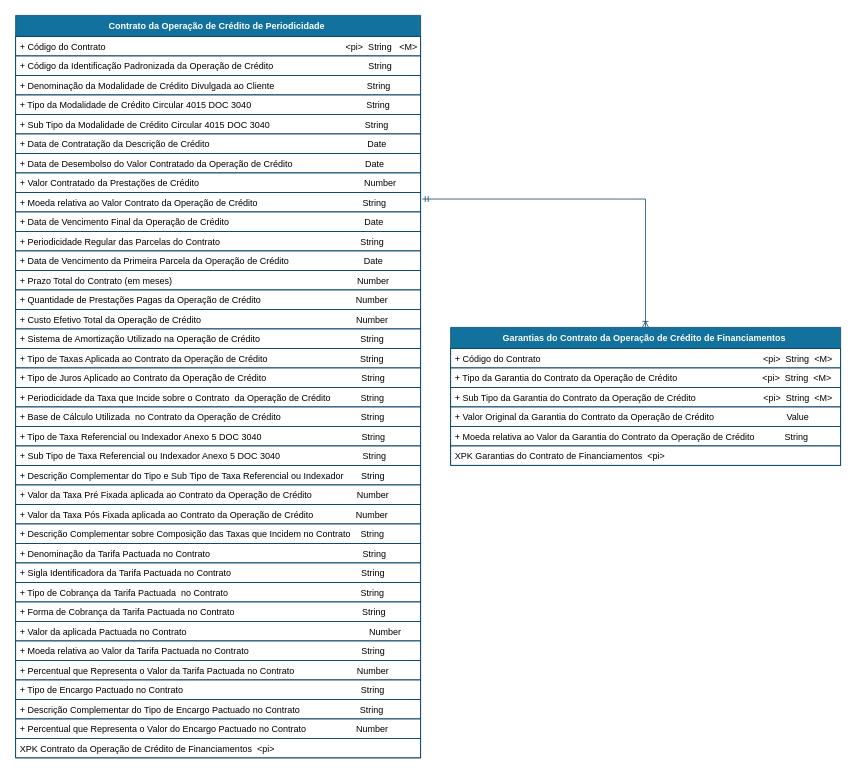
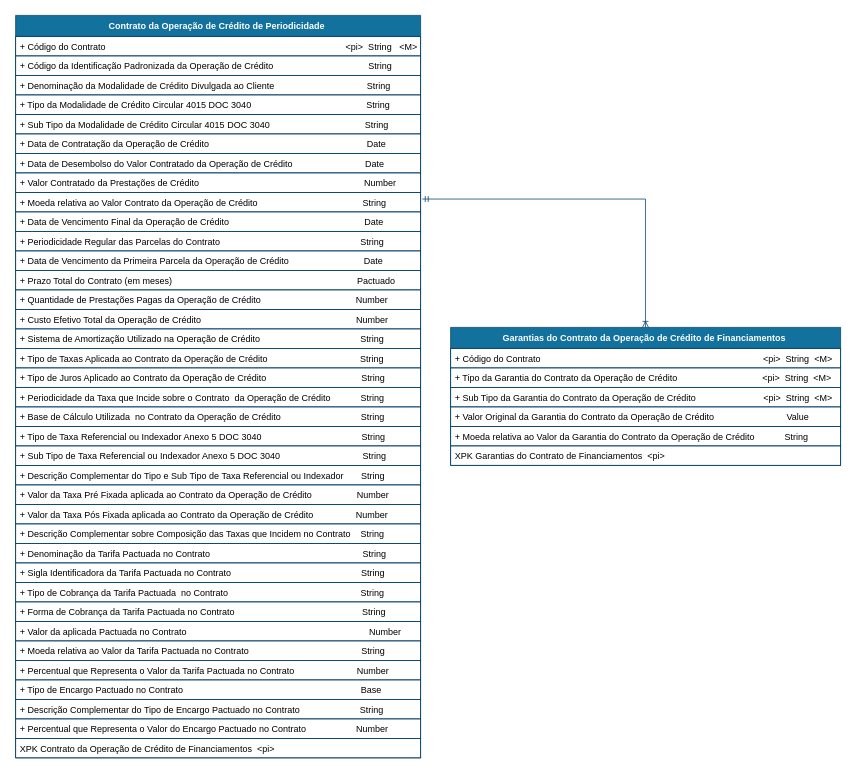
  <mxCell id="0" />
  <mxCell id="1" parent="0" />
  <mxCell id="2" value="" style="edgeStyle=orthogonalEdgeStyle;rounded=0;orthogonalLoop=1;jettySize=auto;html=1;startArrow=ERmandOne;startFill=0;endArrow=ERoneToMany;endFill=0;strokeColor=#003F66;exitX=1.004;exitY=0.342;exitDx=0;exitDy=0;exitPerimeter=0;" parent="1" source="19" edge="1"><mxGeometry relative="1" as="geometry"><Array as="points"><mxPoint x="860" y="265" /></Array><mxPoint x="859.7" y="336" as="sourcePoint" /><mxPoint x="859.8" y="436" as="targetPoint" /></mxGeometry></mxCell>
  <mxCell id="3" value="Garantias do Contrato da Operação de Crédito de Financiamentos " style="swimlane;fontStyle=1;childLayout=stackLayout;horizontal=1;startSize=28;horizontalStack=0;resizeParent=1;resizeParentMax=0;resizeLast=0;collapsible=1;marginBottom=0;rounded=0;shadow=0;comic=0;sketch=0;align=center;html=0;autosize=1;fillColor=#13719E;strokeColor=#003F66;fontColor=#FFFFFF;" parent="1" vertex="1"><mxGeometry x="600" y="436" width="520" height="184" as="geometry" /></mxCell>
  <mxCell id="4" value="+ Código do Contrato                                                                                         &lt;pi&gt;  String  &lt;M&gt;" style="text;fillColor=none;align=left;verticalAlign=top;spacingLeft=4;spacingRight=4;overflow=hidden;rotatable=0;points=[[0,0.5],[1,0.5]];portConstraint=eastwest;strokeColor=#003F66;" parent="3" vertex="1"><mxGeometry y="28" width="520" height="26" as="geometry" /></mxCell>
  <mxCell id="5" value="+ Tipo da Garantia do Contrato da Operação de Crédito                                  &lt;pi&gt;  String  &lt;M&gt;" style="text;fillColor=none;align=left;verticalAlign=top;spacingLeft=4;spacingRight=4;overflow=hidden;rotatable=0;points=[[0,0.5],[1,0.5]];portConstraint=eastwest;strokeColor=#003F66;" parent="3" vertex="1"><mxGeometry y="54" width="520" height="26" as="geometry" /></mxCell>
  <mxCell id="6" value="+ Sub Tipo da Garantia do Contrato da Operação de Crédito                           &lt;pi&gt;  String  &lt;M&gt;" style="text;fillColor=none;align=left;verticalAlign=top;spacingLeft=4;spacingRight=4;overflow=hidden;rotatable=0;points=[[0,0.5],[1,0.5]];portConstraint=eastwest;strokeColor=#003F66;" parent="3" vertex="1"><mxGeometry y="80" width="520" height="26" as="geometry" /></mxCell>
  <mxCell id="7" value="+ Valor Original da Garantia do Contrato da Operação de Crédito                             Value" style="text;fillColor=none;align=left;verticalAlign=top;spacingLeft=4;spacingRight=4;overflow=hidden;rotatable=0;points=[[0,0.5],[1,0.5]];portConstraint=eastwest;strokeColor=#003F66;" parent="3" vertex="1"><mxGeometry y="106" width="520" height="26" as="geometry" /></mxCell>
  <mxCell id="8" value="+ Moeda relativa ao Valor da Garantia do Contrato da Operação de Crédito            String" style="text;fillColor=none;align=left;verticalAlign=top;spacingLeft=4;spacingRight=4;overflow=hidden;rotatable=0;points=[[0,0.5],[1,0.5]];portConstraint=eastwest;strokeColor=#003F66;" parent="3" vertex="1"><mxGeometry y="132" width="520" height="26" as="geometry" /></mxCell>
  <mxCell id="9" value="XPK Garantias do Contrato de Financiamentos  &lt;pi&gt;" style="text;fillColor=none;align=left;verticalAlign=top;spacingLeft=4;spacingRight=4;overflow=hidden;rotatable=0;points=[[0,0.5],[1,0.5]];portConstraint=eastwest;strokeColor=#003F66;" parent="3" vertex="1"><mxGeometry y="158" width="520" height="26" as="geometry" /></mxCell>
  <mxCell id="10" value="Contrato da Operação de Crédito de Periodicidade " style="swimlane;fontStyle=1;childLayout=stackLayout;horizontal=1;startSize=28;horizontalStack=0;resizeParent=1;resizeParentMax=0;resizeLast=0;collapsible=1;marginBottom=0;rounded=0;shadow=0;comic=0;sketch=0;align=center;html=0;autosize=1;fillColor=#13719E;strokeColor=#003F66;fontColor=#FFFFFF;" parent="1" vertex="1"><mxGeometry x="20" y="20" width="540" height="990" as="geometry" /></mxCell>
  <mxCell id="11" value="+ Código do Contrato                                                                                                &lt;pi&gt;  String   &lt;M&gt;" style="text;fillColor=none;align=left;verticalAlign=top;spacingLeft=4;spacingRight=4;overflow=hidden;rotatable=0;points=[[0,0.5],[1,0.5]];portConstraint=eastwest;strokeColor=#003F66;" parent="10" vertex="1"><mxGeometry y="28" width="540" height="26" as="geometry" /></mxCell>
  <mxCell id="12" value="+ Código da Identificação Padronizada da Operação de Crédito                                      String      " style="text;fillColor=none;align=left;verticalAlign=top;spacingLeft=4;spacingRight=4;overflow=hidden;rotatable=0;points=[[0,0.5],[1,0.5]];portConstraint=eastwest;strokeColor=#003F66;" parent="10" vertex="1"><mxGeometry y="54" width="540" height="26" as="geometry" /></mxCell>
  <mxCell id="13" value="+ Denominação da Modalidade de Crédito Divulgada ao Cliente                                     String" style="text;fillColor=none;align=left;verticalAlign=top;spacingLeft=4;spacingRight=4;overflow=hidden;rotatable=0;points=[[0,0.5],[1,0.5]];portConstraint=eastwest;strokeColor=#003F66;" parent="10" vertex="1"><mxGeometry y="80" width="540" height="26" as="geometry" /></mxCell>
  <mxCell id="14" value="+ Tipo da Modalidade de Crédito Circular 4015 DOC 3040                                              String" style="text;fillColor=none;align=left;verticalAlign=top;spacingLeft=4;spacingRight=4;overflow=hidden;rotatable=0;points=[[0,0.5],[1,0.5]];portConstraint=eastwest;strokeColor=#003F66;" parent="10" vertex="1"><mxGeometry y="106" width="540" height="26" as="geometry" /></mxCell>
  <mxCell id="15" value="+ Sub Tipo da Modalidade de Crédito Circular 4015 DOC 3040                                      String" style="text;fillColor=none;align=left;verticalAlign=top;spacingLeft=4;spacingRight=4;overflow=hidden;rotatable=0;points=[[0,0.5],[1,0.5]];portConstraint=eastwest;strokeColor=#003F66;" parent="10" vertex="1"><mxGeometry y="132" width="540" height="26" as="geometry" /></mxCell>
- <mxCell id="16" value="+ Data de Contratação da Descrição de Crédito                                                               Date" style="text;fillColor=none;align=left;verticalAlign=top;spacingLeft=4;spacingRight=4;overflow=hidden;rotatable=0;points=[[0,0.5],[1,0.5]];portConstraint=eastwest;strokeColor=#003F66;" parent="10" vertex="1"><mxGeometry y="158" width="540" height="26" as="geometry" /></mxCell>
+ <mxCell id="16" value="+ Data de Contratação da Operação de Crédito                                                               Date" style="text;fillColor=none;align=left;verticalAlign=top;spacingLeft=4;spacingRight=4;overflow=hidden;rotatable=0;points=[[0,0.5],[1,0.5]];portConstraint=eastwest;strokeColor=#003F66;" parent="10" vertex="1"><mxGeometry y="158" width="540" height="26" as="geometry" /></mxCell>
  <mxCell id="17" value="+ Data de Desembolso do Valor Contratado da Operação de Crédito                             Date" style="text;fillColor=none;align=left;verticalAlign=top;spacingLeft=4;spacingRight=4;overflow=hidden;rotatable=0;points=[[0,0.5],[1,0.5]];portConstraint=eastwest;strokeColor=#003F66;" parent="10" vertex="1"><mxGeometry y="184" width="540" height="26" as="geometry" /></mxCell>
  <mxCell id="18" value="+ Valor Contratado da Prestações de Crédito                                                                  Number" style="text;fillColor=none;align=left;verticalAlign=top;spacingLeft=4;spacingRight=4;overflow=hidden;rotatable=0;points=[[0,0.5],[1,0.5]];portConstraint=eastwest;strokeColor=#003F66;" parent="10" vertex="1"><mxGeometry y="210" width="540" height="26" as="geometry" /></mxCell>
  <mxCell id="19" value="+ Moeda relativa ao Valor Contrato da Operação de Crédito                                          String" style="text;fillColor=none;align=left;verticalAlign=top;spacingLeft=4;spacingRight=4;overflow=hidden;rotatable=0;points=[[0,0.5],[1,0.5]];portConstraint=eastwest;strokeColor=#003F66;" parent="10" vertex="1"><mxGeometry y="236" width="540" height="26" as="geometry" /></mxCell>
  <mxCell id="20" value="+ Data de Vencimento Final da Operação de Crédito                                                      Date" style="text;fillColor=none;align=left;verticalAlign=top;spacingLeft=4;spacingRight=4;overflow=hidden;rotatable=0;points=[[0,0.5],[1,0.5]];portConstraint=eastwest;strokeColor=#003F66;" parent="10" vertex="1"><mxGeometry y="262" width="540" height="26" as="geometry" /></mxCell>
  <mxCell id="21" value="+ Periodicidade Regular das Parcelas do Contrato                                                        String" style="text;fillColor=none;align=left;verticalAlign=top;spacingLeft=4;spacingRight=4;overflow=hidden;rotatable=0;points=[[0,0.5],[1,0.5]];portConstraint=eastwest;strokeColor=#003F66;" parent="10" vertex="1"><mxGeometry y="288" width="540" height="26" as="geometry" /></mxCell>
  <mxCell id="22" value="+ Data de Vencimento da Primeira Parcela da Operação de Crédito                              Date" style="text;fillColor=none;align=left;verticalAlign=top;spacingLeft=4;spacingRight=4;overflow=hidden;rotatable=0;points=[[0,0.5],[1,0.5]];portConstraint=eastwest;strokeColor=#003F66;" parent="10" vertex="1"><mxGeometry y="314" width="540" height="26" as="geometry" /></mxCell>
- <mxCell id="23" value="+ Prazo Total do Contrato (em meses)                                                                          Number  " style="text;fillColor=none;align=left;verticalAlign=top;spacingLeft=4;spacingRight=4;overflow=hidden;rotatable=0;points=[[0,0.5],[1,0.5]];portConstraint=eastwest;strokeColor=#003F66;" parent="10" vertex="1"><mxGeometry y="340" width="540" height="26" as="geometry" /></mxCell>
+ <mxCell id="23" value="+ Prazo Total do Contrato (em meses)                                                                          Pactuado  " style="text;fillColor=none;align=left;verticalAlign=top;spacingLeft=4;spacingRight=4;overflow=hidden;rotatable=0;points=[[0,0.5],[1,0.5]];portConstraint=eastwest;strokeColor=#003F66;" parent="10" vertex="1"><mxGeometry y="340" width="540" height="26" as="geometry" /></mxCell>
  <mxCell id="24" value="+ Quantidade de Prestações Pagas da Operação de Crédito                                      Number  " style="text;fillColor=none;align=left;verticalAlign=top;spacingLeft=4;spacingRight=4;overflow=hidden;rotatable=0;points=[[0,0.5],[1,0.5]];portConstraint=eastwest;strokeColor=#003F66;" parent="10" vertex="1"><mxGeometry y="366" width="540" height="26" as="geometry" /></mxCell>
  <mxCell id="25" value="+ Custo Efetivo Total da Operação de Crédito                                                              Number" style="text;fillColor=none;align=left;verticalAlign=top;spacingLeft=4;spacingRight=4;overflow=hidden;rotatable=0;points=[[0,0.5],[1,0.5]];portConstraint=eastwest;strokeColor=#003F66;" parent="10" vertex="1"><mxGeometry y="392" width="540" height="26" as="geometry" /></mxCell>
  <mxCell id="26" value="+ Sistema de Amortização Utilizado na Operação de Crédito                                        String" style="text;fillColor=none;align=left;verticalAlign=top;spacingLeft=4;spacingRight=4;overflow=hidden;rotatable=0;points=[[0,0.5],[1,0.5]];portConstraint=eastwest;strokeColor=#003F66;" parent="10" vertex="1"><mxGeometry y="418" width="540" height="26" as="geometry" /></mxCell>
  <mxCell id="27" value="+ Tipo de Taxas Aplicada ao Contrato da Operação de Crédito                                     String" style="text;fillColor=none;align=left;verticalAlign=top;spacingLeft=4;spacingRight=4;overflow=hidden;rotatable=0;points=[[0,0.5],[1,0.5]];portConstraint=eastwest;strokeColor=#003F66;" parent="10" vertex="1"><mxGeometry y="444" width="540" height="26" as="geometry" /></mxCell>
  <mxCell id="28" value="+ Tipo de Juros Aplicado ao Contrato da Operação de Crédito                                      String" style="text;fillColor=none;align=left;verticalAlign=top;spacingLeft=4;spacingRight=4;overflow=hidden;rotatable=0;points=[[0,0.5],[1,0.5]];portConstraint=eastwest;strokeColor=#003F66;" parent="10" vertex="1"><mxGeometry y="470" width="540" height="26" as="geometry" /></mxCell>
  <mxCell id="29" value="+ Periodicidade da Taxa que Incide sobre o Contrato  da Operação de Crédito            String" style="text;fillColor=none;align=left;verticalAlign=top;spacingLeft=4;spacingRight=4;overflow=hidden;rotatable=0;points=[[0,0.5],[1,0.5]];portConstraint=eastwest;strokeColor=#003F66;" parent="10" vertex="1"><mxGeometry y="496" width="540" height="26" as="geometry" /></mxCell>
  <mxCell id="30" value="+ Base de Cálculo Utilizada  no Contrato da Operação de Crédito                                String" style="text;fillColor=none;align=left;verticalAlign=top;spacingLeft=4;spacingRight=4;overflow=hidden;rotatable=0;points=[[0,0.5],[1,0.5]];portConstraint=eastwest;strokeColor=#003F66;" parent="10" vertex="1"><mxGeometry y="522" width="540" height="26" as="geometry" /></mxCell>
  <mxCell id="31" value="+ Tipo de Taxa Referencial ou Indexador Anexo 5 DOC 3040                                        String" style="text;fillColor=none;align=left;verticalAlign=top;spacingLeft=4;spacingRight=4;overflow=hidden;rotatable=0;points=[[0,0.5],[1,0.5]];portConstraint=eastwest;strokeColor=#003F66;" parent="10" vertex="1"><mxGeometry y="548" width="540" height="26" as="geometry" /></mxCell>
  <mxCell id="32" value="+ Sub Tipo de Taxa Referencial ou Indexador Anexo 5 DOC 3040                                 String" style="text;fillColor=none;align=left;verticalAlign=top;spacingLeft=4;spacingRight=4;overflow=hidden;rotatable=0;points=[[0,0.5],[1,0.5]];portConstraint=eastwest;strokeColor=#003F66;" parent="10" vertex="1"><mxGeometry y="574" width="540" height="26" as="geometry" /></mxCell>
  <mxCell id="33" value="+ Descrição Complementar do Tipo e Sub Tipo de Taxa Referencial ou Indexador       String  " style="text;fillColor=none;align=left;verticalAlign=top;spacingLeft=4;spacingRight=4;overflow=hidden;rotatable=0;points=[[0,0.5],[1,0.5]];portConstraint=eastwest;strokeColor=#003F66;" parent="10" vertex="1"><mxGeometry y="600" width="540" height="26" as="geometry" /></mxCell>
  <mxCell id="34" value="+ Valor da Taxa Pré Fixada aplicada ao Contrato da Operação de Crédito                  Number" style="text;fillColor=none;align=left;verticalAlign=top;spacingLeft=4;spacingRight=4;overflow=hidden;rotatable=0;points=[[0,0.5],[1,0.5]];portConstraint=eastwest;strokeColor=#003F66;" parent="10" vertex="1"><mxGeometry y="626" width="540" height="26" as="geometry" /></mxCell>
  <mxCell id="35" value="+ Valor da Taxa Pós Fixada aplicada ao Contrato da Operação de Crédito                 Number" style="text;fillColor=none;align=left;verticalAlign=top;spacingLeft=4;spacingRight=4;overflow=hidden;rotatable=0;points=[[0,0.5],[1,0.5]];portConstraint=eastwest;strokeColor=#003F66;" parent="10" vertex="1"><mxGeometry y="652" width="540" height="26" as="geometry" /></mxCell>
  <mxCell id="36" value="+ Descrição Complementar sobre Composição das Taxas que Incidem no Contrato    String" style="text;fillColor=none;align=left;verticalAlign=top;spacingLeft=4;spacingRight=4;overflow=hidden;rotatable=0;points=[[0,0.5],[1,0.5]];portConstraint=eastwest;strokeColor=#003F66;" parent="10" vertex="1"><mxGeometry y="678" width="540" height="26" as="geometry" /></mxCell>
  <mxCell id="37" value="+ Denominação da Tarifa Pactuada no Contrato                                                             String" style="text;fillColor=none;align=left;verticalAlign=top;spacingLeft=4;spacingRight=4;overflow=hidden;rotatable=0;points=[[0,0.5],[1,0.5]];portConstraint=eastwest;strokeColor=#003F66;" parent="10" vertex="1"><mxGeometry y="704" width="540" height="26" as="geometry" /></mxCell>
  <mxCell id="38" value="+ Sigla Identificadora da Tarifa Pactuada no Contrato                                                    String" style="text;fillColor=none;align=left;verticalAlign=top;spacingLeft=4;spacingRight=4;overflow=hidden;rotatable=0;points=[[0,0.5],[1,0.5]];portConstraint=eastwest;strokeColor=#003F66;" parent="10" vertex="1"><mxGeometry y="730" width="540" height="26" as="geometry" /></mxCell>
  <mxCell id="39" value="+ Tipo de Cobrança da Tarifa Pactuada  no Contrato                                                     String" style="text;fillColor=none;align=left;verticalAlign=top;spacingLeft=4;spacingRight=4;overflow=hidden;rotatable=0;points=[[0,0.5],[1,0.5]];portConstraint=eastwest;strokeColor=#003F66;" parent="10" vertex="1"><mxGeometry y="756" width="540" height="26" as="geometry" /></mxCell>
  <mxCell id="40" value="+ Forma de Cobrança da Tarifa Pactuada no Contrato                                                   String" style="text;fillColor=none;align=left;verticalAlign=top;spacingLeft=4;spacingRight=4;overflow=hidden;rotatable=0;points=[[0,0.5],[1,0.5]];portConstraint=eastwest;strokeColor=#003F66;" parent="10" vertex="1"><mxGeometry y="782" width="540" height="26" as="geometry" /></mxCell>
  <mxCell id="41" value="+ Valor da aplicada Pactuada no Contrato                                                                         Number" style="text;fillColor=none;align=left;verticalAlign=top;spacingLeft=4;spacingRight=4;overflow=hidden;rotatable=0;points=[[0,0.5],[1,0.5]];portConstraint=eastwest;strokeColor=#003F66;" parent="10" vertex="1"><mxGeometry y="808" width="540" height="26" as="geometry" /></mxCell>
  <mxCell id="42" value="+ Moeda relativa ao Valor da Tarifa Pactuada no Contrato                                             String" style="text;fillColor=none;align=left;verticalAlign=top;spacingLeft=4;spacingRight=4;overflow=hidden;rotatable=0;points=[[0,0.5],[1,0.5]];portConstraint=eastwest;strokeColor=#003F66;" parent="10" vertex="1"><mxGeometry y="834" width="540" height="26" as="geometry" /></mxCell>
  <mxCell id="43" value="+ Percentual que Representa o Valor da Tarifa Pactuada no Contrato                         Number" style="text;fillColor=none;align=left;verticalAlign=top;spacingLeft=4;spacingRight=4;overflow=hidden;rotatable=0;points=[[0,0.5],[1,0.5]];portConstraint=eastwest;strokeColor=#003F66;" parent="10" vertex="1"><mxGeometry y="860" width="540" height="26" as="geometry" /></mxCell>
- <mxCell id="44" value="+ Tipo de Encargo Pactuado no Contrato                                                                       String" style="text;fillColor=none;align=left;verticalAlign=top;spacingLeft=4;spacingRight=4;overflow=hidden;rotatable=0;points=[[0,0.5],[1,0.5]];portConstraint=eastwest;strokeColor=#003F66;" parent="10" vertex="1"><mxGeometry y="886" width="540" height="26" as="geometry" /></mxCell>
+ <mxCell id="44" value="+ Tipo de Encargo Pactuado no Contrato                                                                       Base" style="text;fillColor=none;align=left;verticalAlign=top;spacingLeft=4;spacingRight=4;overflow=hidden;rotatable=0;points=[[0,0.5],[1,0.5]];portConstraint=eastwest;strokeColor=#003F66;" parent="10" vertex="1"><mxGeometry y="886" width="540" height="26" as="geometry" /></mxCell>
  <mxCell id="45" value="+ Descrição Complementar do Tipo de Encargo Pactuado no Contrato                        String" style="text;fillColor=none;align=left;verticalAlign=top;spacingLeft=4;spacingRight=4;overflow=hidden;rotatable=0;points=[[0,0.5],[1,0.5]];portConstraint=eastwest;strokeColor=#003F66;" parent="10" vertex="1"><mxGeometry y="912" width="540" height="26" as="geometry" /></mxCell>
  <mxCell id="46" value="+ Percentual que Representa o Valor do Encargo Pactuado no Contrato                    Number" style="text;fillColor=none;align=left;verticalAlign=top;spacingLeft=4;spacingRight=4;overflow=hidden;rotatable=0;points=[[0,0.5],[1,0.5]];portConstraint=eastwest;strokeColor=#003F66;" parent="10" vertex="1"><mxGeometry y="938" width="540" height="26" as="geometry" /></mxCell>
  <mxCell id="47" value="XPK Contrato da Operação de Crédito de Financiamentos  &lt;pi&gt;" style="text;fillColor=none;align=left;verticalAlign=top;spacingLeft=4;spacingRight=4;overflow=hidden;rotatable=0;points=[[0,0.5],[1,0.5]];portConstraint=eastwest;strokeColor=#003F66;" parent="10" vertex="1"><mxGeometry y="964" width="540" height="26" as="geometry" /></mxCell>
